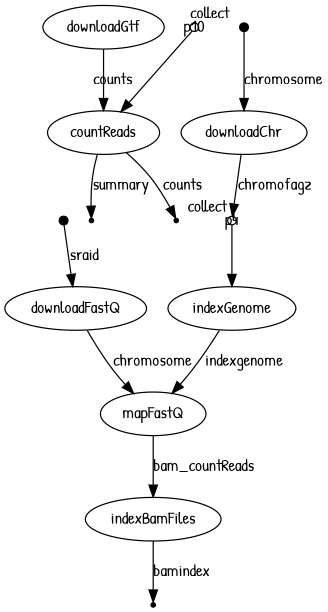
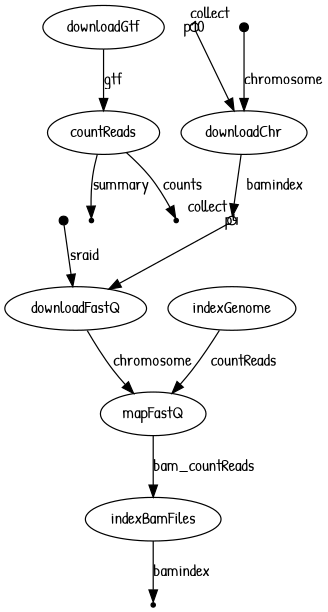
  digraph {
    fontname="Patrick Hand"
    node [fontname="Patrick Hand"]
    edge [fontname="Patrick Hand"]
    p0 [fixedsize=true shape=point width=0.1]
    n2 [label=downloadFastQ]
    n3 [label=mapFastQ]
    n4 [label=indexBamFiles]
    p9 [shape=point]
    p10 [fixedsize=true shape=circle width=0.1 xlabel=collect]
    n7 [label=countReads]
    p2 [fixedsize=true shape=point width=0.1]
    n9 [label=downloadChr]
    p4 [fixedsize=true shape=circle width=0.1 xlabel=collect]
    n11 [label=indexGenome]
    n12 [label=downloadGtf]
    p13 [shape=point]
    p12 [shape=point]
    p0 -> n2 [label=sraid]
    n2 -> n3 [label=chromosome]
    n3 -> n4 [label=bam_countReads]
    n4 -> p9 [label=bamindex]
-   p10 -> n7
+   p10 -> n9
    n7 -> p13 [label=counts]
    n7 -> p12 [label=summary]
    p2 -> n9 [label=chromosome]
-   n9 -> p4 [label=chromofagz]
-   p4 -> n11
-   n11 -> n3 [label=indexgenome]
-   n12 -> n7 [label=counts]
+   n9 -> p4 [label=bamindex]
+   p4 -> n2
+   n11 -> n3 [label=countReads]
+   n12 -> n7 [label=gtf]
  }
